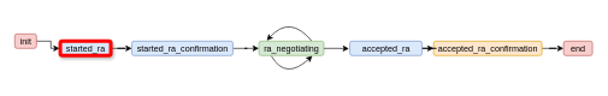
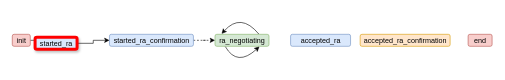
  <mxCell id="0" />
  <mxCell id="1" parent="0" />
  <mxCell id="2" value="ra_negotiating" style="text;html=1;align=center;verticalAlign=middle;resizable=0;points=[];autosize=1;strokeColor=#82b366;fillColor=#d5e8d4;rounded=1;" parent="1" vertex="1"><mxGeometry x="358" y="56.5" width="90" height="20" as="geometry" /></mxCell>
  <mxCell id="3" value="" style="edgeStyle=orthogonalEdgeStyle;rounded=0;orthogonalLoop=1;jettySize=auto;html=1;" parent="1" source="4" target="6" edge="1"><mxGeometry relative="1" as="geometry" /></mxCell>
- <mxCell id="4" value="init" style="text;html=1;align=center;verticalAlign=middle;resizable=0;points=[];autosize=1;strokeColor=#b85450;fillColor=#f8cecc;rounded=1;" parent="1" vertex="1"><mxGeometry x="20" y="46.5" width="30" height="20" as="geometry" /></mxCell>
+ <mxCell id="4" value="init" style="text;html=1;align=center;verticalAlign=middle;resizable=0;points=[];autosize=1;strokeColor=#b85450;fillColor=#f8cecc;rounded=1;" parent="1" vertex="1"><mxGeometry x="20" y="56.5" width="30" height="20" as="geometry" /></mxCell>
  <mxCell id="5" value="" style="edgeStyle=orthogonalEdgeStyle;rounded=0;orthogonalLoop=1;jettySize=auto;html=1;" edge="1" parent="1" source="6" target="8"><mxGeometry relative="1" as="geometry" /></mxCell>
- <mxCell id="6" value="started_ra" style="text;html=1;align=center;verticalAlign=middle;resizable=0;points=[];autosize=1;fillColor=#dae8fc;strokeColor=#FF0000;strokeWidth=5;perimeterSpacing=1;shadow=1;sketch=0;glass=0;rounded=1;" parent="1" vertex="1"><mxGeometry x="83" y="56.5" width="70" height="20" as="geometry" /></mxCell>
- <mxCell id="7" style="edgeStyle=orthogonalEdgeStyle;rounded=0;orthogonalLoop=1;jettySize=auto;html=1;" parent="1" source="8" target="2" edge="1"><mxGeometry x="40" y="10" as="geometry" /></mxCell>
+ <mxCell id="6" value="started_ra" style="text;html=1;align=center;verticalAlign=middle;resizable=0;points=[];autosize=1;fillColor=#dae8fc;strokeColor=#FF0000;strokeWidth=5;perimeterSpacing=1;shadow=1;sketch=0;glass=0;rounded=1;" parent="1" vertex="1"><mxGeometry x="58" y="61.5" width="70" height="20" as="geometry" /></mxCell>
+ <mxCell id="7" style="edgeStyle=orthogonalEdgeStyle;rounded=0;orthogonalLoop=1;jettySize=auto;html=1;dashed=1;" parent="1" source="8" target="2" edge="1"><mxGeometry x="40" y="10" as="geometry" /></mxCell>
  <mxCell id="8" value="started_ra_confirmation" style="text;html=1;align=center;verticalAlign=middle;resizable=0;points=[];autosize=1;strokeColor=#6c8ebf;fillColor=#dae8fc;rounded=1;" parent="1" vertex="1"><mxGeometry x="182" y="56.5" width="140" height="20" as="geometry" /></mxCell>
- <mxCell id="9" value="" style="edgeStyle=orthogonalEdgeStyle;rounded=0;orthogonalLoop=1;jettySize=auto;html=1;" parent="1" source="10" target="15" edge="1"><mxGeometry relative="1" as="geometry" /></mxCell>
  <mxCell id="10" value="accepted_ra_confirmation" style="text;html=1;align=center;verticalAlign=middle;resizable=0;points=[];autosize=1;strokeColor=#d79b00;fillColor=#ffe6cc;rounded=1;" parent="1" vertex="1"><mxGeometry x="600" y="56.5" width="150" height="20" as="geometry" /></mxCell>
- <mxCell id="11" value="" style="edgeStyle=orthogonalEdgeStyle;rounded=0;orthogonalLoop=1;jettySize=auto;html=1;" parent="1" source="12" target="10" edge="1"><mxGeometry relative="1" as="geometry" /></mxCell>
  <mxCell id="12" value="accepted_ra" style="text;html=1;align=center;verticalAlign=middle;resizable=0;points=[];autosize=1;strokeColor=#6c8ebf;fillColor=#dae8fc;rounded=1;" parent="1" vertex="1"><mxGeometry x="484" y="56.5" width="100" height="20" as="geometry" /></mxCell>
- <mxCell id="13" style="edgeStyle=orthogonalEdgeStyle;rounded=0;orthogonalLoop=1;jettySize=auto;html=1;entryX=-0.012;entryY=0.525;entryDx=0;entryDy=0;entryPerimeter=0;" parent="1" source="2" target="12" edge="1"><mxGeometry x="32" y="10" as="geometry" /></mxCell>
  <mxCell id="14" style="orthogonalLoop=1;jettySize=auto;html=1;curved=1;sourcePerimeterSpacing=5;targetPerimeterSpacing=5;startArrow=classic;startFill=1;endArrow=none;endFill=0;exitX=0.292;exitY=0.008;exitDx=0;exitDy=0;exitPerimeter=0;" parent="1" edge="1"><mxGeometry x="24" y="10" as="geometry"><Array as="points"><mxPoint x="401" y="20" /></Array><mxPoint x="369.04" y="55.66" as="sourcePoint" /><mxPoint x="431" y="56" as="targetPoint" /></mxGeometry></mxCell>
  <mxCell id="15" value="end" style="text;html=1;align=center;verticalAlign=middle;resizable=0;points=[];autosize=1;strokeColor=#b85450;fillColor=#f8cecc;rounded=1;" parent="1" vertex="1"><mxGeometry x="780" y="56.5" width="40" height="20" as="geometry" /></mxCell>
  <mxCell id="16" value="" style="curved=1;endArrow=classic;html=1;exitX=0.281;exitY=1.034;exitDx=0;exitDy=0;exitPerimeter=0;" parent="1" edge="1"><mxGeometry x="24" y="10" width="50" height="50" as="geometry"><mxPoint x="375.29" y="77.18" as="sourcePoint" /><mxPoint x="432" y="77" as="targetPoint" /><Array as="points"><mxPoint x="395" y="111" /></Array></mxGeometry></mxCell>
